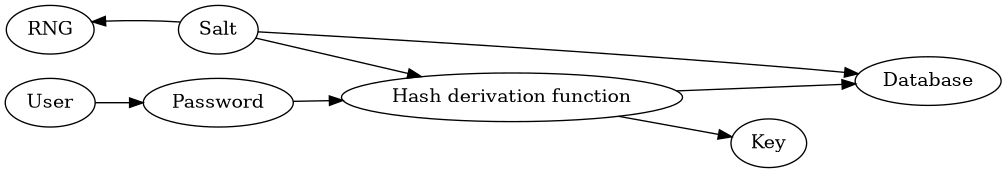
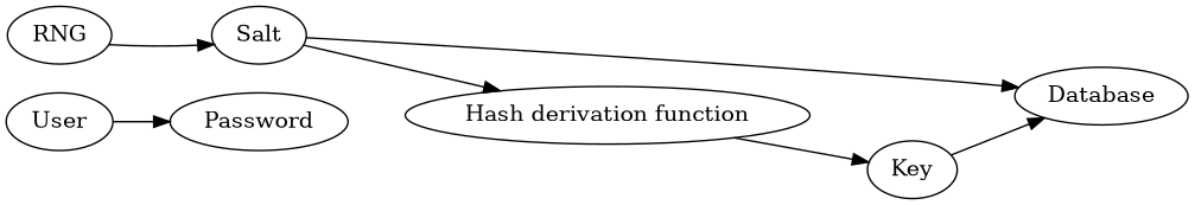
  digraph {
    rankdir=LR
    RNG
    Salt
    n3 [label=Database]
    n4 [label="Hash derivation function"]
    n5 [label=Key]
    Password
    User
-   Salt -> RNG
+   RNG -> Salt
    Salt -> n3
    Salt -> n4
    n4 -> n5
-   n4 -> n3
-   Password -> n4
+   n5 -> n3
    User -> Password
  }
